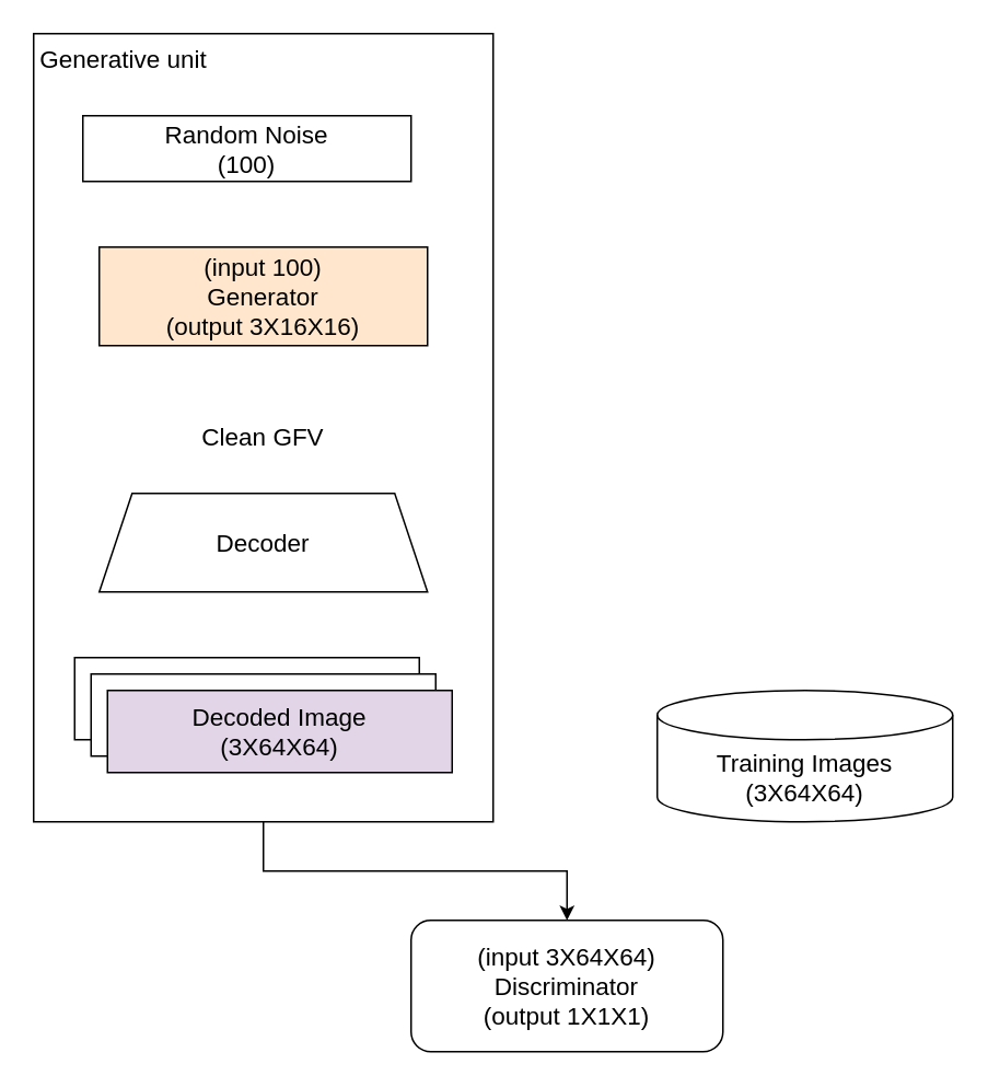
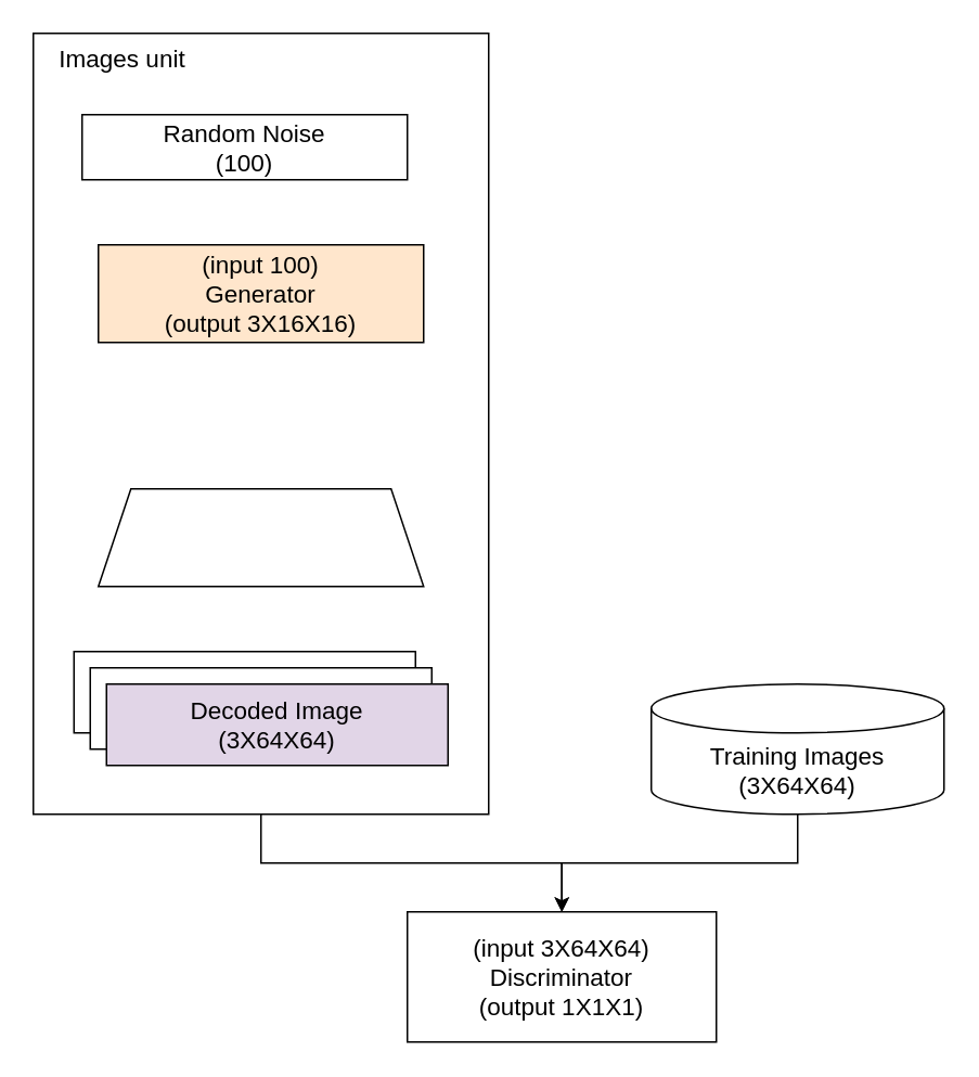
  <mxCell id="0" />
  <mxCell id="1" parent="0" />
  <mxCell id="2" value="&lt;font style=&quot;font-size: 15px;&quot;&gt;Random Noise&lt;br&gt;(100)&lt;/font&gt;" style="rounded=0;whiteSpace=wrap;html=1;" vertex="1" parent="1"><mxGeometry x="50" y="70" width="200" height="40" as="geometry" /></mxCell>
  <mxCell id="3" value="&lt;font style=&quot;font-size: 15px;&quot;&gt;(input 100)&lt;br&gt;Generator&lt;br&gt;(output 3X16X16)&lt;br&gt;&lt;/font&gt;" style="rounded=0;whiteSpace=wrap;html=1;fillColor=#ffe6cc;" vertex="1" parent="1"><mxGeometry x="60" y="150" width="200" height="60" as="geometry" /></mxCell>
- <mxCell id="4" value="Clean GFV" style="text;html=1;strokeColor=none;fillColor=none;align=center;verticalAlign=middle;whiteSpace=wrap;rounded=0;fontSize=15;" vertex="1" parent="1"><mxGeometry x="110" y="250" width="100" height="30" as="geometry" /></mxCell>
  <mxCell id="5" value="" style="shape=trapezoid;perimeter=trapezoidPerimeter;whiteSpace=wrap;html=1;fixedSize=1;fontSize=15;" vertex="1" parent="1"><mxGeometry x="60" y="300" width="200" height="60" as="geometry" /></mxCell>
- <mxCell id="6" value="Decoder" style="text;html=1;strokeColor=none;fillColor=none;align=center;verticalAlign=middle;whiteSpace=wrap;rounded=0;fontSize=15;" vertex="1" parent="1"><mxGeometry x="130" y="315" width="60" height="30" as="geometry" /></mxCell>
  <mxCell id="7" value="Decoded Image" style="rounded=0;whiteSpace=wrap;html=1;fontSize=15;" vertex="1" parent="1"><mxGeometry x="45" y="400" width="210" height="50" as="geometry" /></mxCell>
  <mxCell id="8" value="Decoded Image" style="rounded=0;whiteSpace=wrap;html=1;fontSize=15;" vertex="1" parent="1"><mxGeometry x="55" y="410" width="210" height="50" as="geometry" /></mxCell>
  <mxCell id="9" value="Decoded Image&lt;br&gt;(3X64X64)" style="rounded=0;whiteSpace=wrap;html=1;fontSize=15;fillColor=#e1d5e7;" vertex="1" parent="1"><mxGeometry x="65" y="420" width="210" height="50" as="geometry" /></mxCell>
  <mxCell id="10" value="Training Images&lt;br&gt;(3X64X64)" style="shape=cylinder3;whiteSpace=wrap;html=1;boundedLbl=1;backgroundOutline=1;size=15;fontSize=15;" vertex="1" parent="1"><mxGeometry x="400" y="420" width="180" height="80" as="geometry" /></mxCell>
  <mxCell id="11" value="" style="rounded=0;whiteSpace=wrap;html=1;fontSize=15;fillColor=none;" vertex="1" parent="1"><mxGeometry x="20" y="20" width="280" height="480" as="geometry" /></mxCell>
- <mxCell id="12" value="Generative unit" style="text;html=1;strokeColor=none;fillColor=none;align=center;verticalAlign=middle;whiteSpace=wrap;rounded=0;fontSize=15;" vertex="1" parent="1"><mxGeometry x="20" y="20" width="110" height="30" as="geometry" /></mxCell>
- <mxCell id="13" value="(input 3X64X64)&lt;br&gt;Discriminator&lt;br&gt;(output 1X1X1)" style="whiteSpace=wrap;html=1;fontSize=15;fillColor=none;rounded=1;" vertex="1" parent="1"><mxGeometry x="250" y="560" width="190" height="80" as="geometry" /></mxCell>
+ <mxCell id="12" value="Images unit" style="text;html=1;strokeColor=none;fillColor=none;align=center;verticalAlign=middle;whiteSpace=wrap;rounded=0;fontSize=15;" vertex="1" parent="1"><mxGeometry x="20" y="20" width="110" height="30" as="geometry" /></mxCell>
+ <mxCell id="13" value="(input 3X64X64)&lt;br&gt;Discriminator&lt;br&gt;(output 1X1X1)" style="rounded=0;whiteSpace=wrap;html=1;fontSize=15;fillColor=none;" vertex="1" parent="1"><mxGeometry x="250" y="560" width="190" height="80" as="geometry" /></mxCell>
  <mxCell id="14" value="" style="endArrow=classic;html=1;rounded=0;fontSize=15;entryX=0.5;entryY=0;entryDx=0;entryDy=0;exitX=0.5;exitY=1;exitDx=0;exitDy=0;" edge="1" parent="1" source="11" target="13"><mxGeometry width="50" height="50" relative="1" as="geometry"><mxPoint x="340" y="530" as="sourcePoint" /><mxPoint x="390" y="480" as="targetPoint" /><Array as="points"><mxPoint x="160" y="530" /><mxPoint x="345" y="530" /></Array></mxGeometry></mxCell>
+ <mxCell id="15" value="" style="endArrow=classic;html=1;rounded=0;fontSize=15;entryX=0.5;entryY=0;entryDx=0;entryDy=0;exitX=0.5;exitY=1;exitDx=0;exitDy=0;exitPerimeter=0;" edge="1" parent="1" source="10" target="13"><mxGeometry width="50" height="50" relative="1" as="geometry"><mxPoint x="490" y="510" as="sourcePoint" /><mxPoint x="675" y="570" as="targetPoint" /><Array as="points"><mxPoint x="490" y="530" /><mxPoint x="345" y="530" /></Array></mxGeometry></mxCell>
